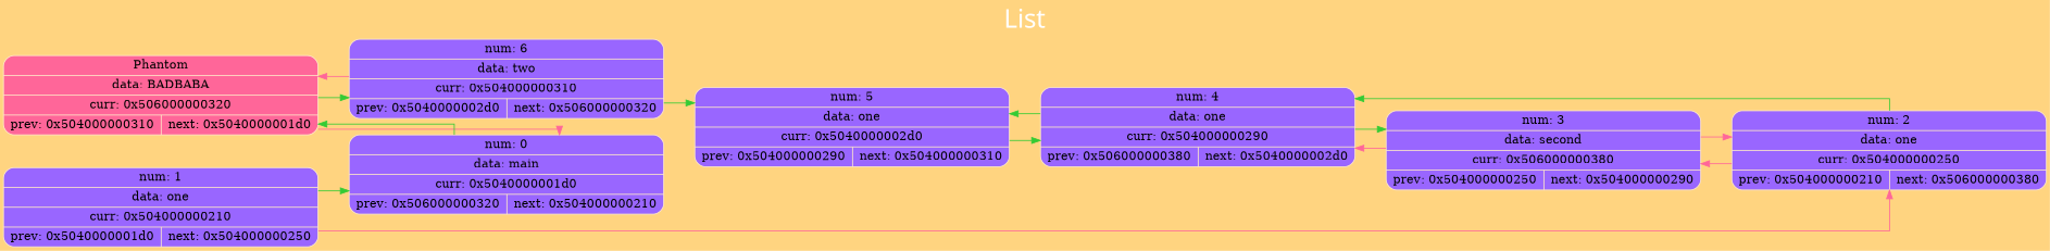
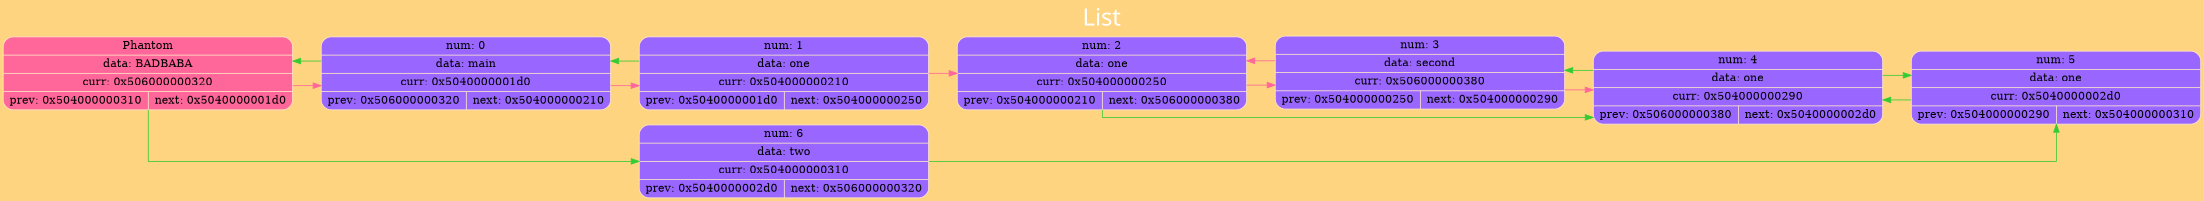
  digraph {
    bgcolor="#ffd480"
    fontcolor="#FFFFFF"
    fontname=Verdana
    fontsize=30
    label=List
    labelloc=t
    rankdir=LR
    splines=ortho
    node [color="#FFE9C7" fillcolor="#9966FF" shape=record style="rounded, filled"]
    edge [color="#34cb34"]
    n1 [fillcolor="#ff6699" label=" { Phantom } | { data: BADBABA } | { curr: 0x506000000320 } | { { prev: 0x504000000310 } | { next: 0x5040000001d0 } }  "]
    n2 [label=" { num: 0 } | { data: main } | { curr: 0x5040000001d0 } | { { prev: 0x506000000320 } | { next: 0x504000000210 } }  "]
    n3 [label=" { num: 6 } | { data: two } | { curr: 0x504000000310 } | { { prev: 0x5040000002d0 } | { next: 0x506000000320 } }  "]
    n4 [label=" { num: 1 } | { data: one } | { curr: 0x504000000210 } | { { prev: 0x5040000001d0 } | { next: 0x504000000250 } }  "]
    n5 [label=" { num: 5 } | { data: one } | { curr: 0x5040000002d0 } | { { prev: 0x504000000290 } | { next: 0x504000000310 } }  "]
    n6 [label=" { num: 2 } | { data: one } | { curr: 0x504000000250 } | { { prev: 0x504000000210 } | { next: 0x506000000380 } }  "]
    n7 [label=" { num: 3 } | { data: second } | { curr: 0x506000000380 } | { { prev: 0x504000000250 } | { next: 0x504000000290 } }  "]
    n8 [label=" { num: 4 } | { data: one } | { curr: 0x504000000290 } | { { prev: 0x506000000380 } | { next: 0x5040000002d0 } }  "]
    n1 -> n2 [color="#ff6699"]
    n1 -> n3
    n2 -> n1
-   n3 -> n1 [color="#ff6699"]
+   n2 -> n4 [color="#ff6699"]
    n3 -> n5
    n4 -> n2
    n4 -> n6 [color="#ff6699"]
    n5 -> n8
    n6 -> n7 [color="#ff6699"]
    n6 -> n8
    n7 -> n6 [color="#ff6699"]
    n7 -> n8 [color="#ff6699"]
    n8 -> n5
    n8 -> n7
  }
